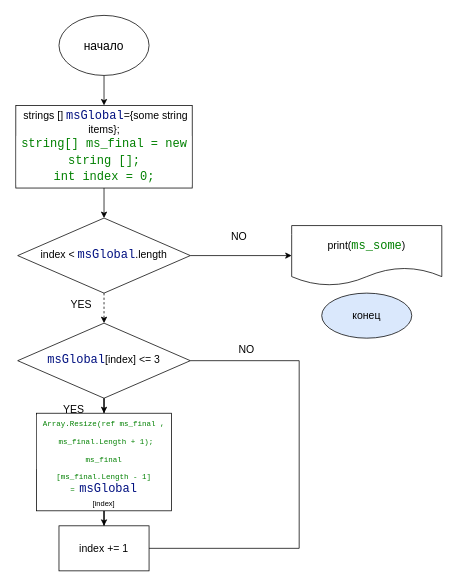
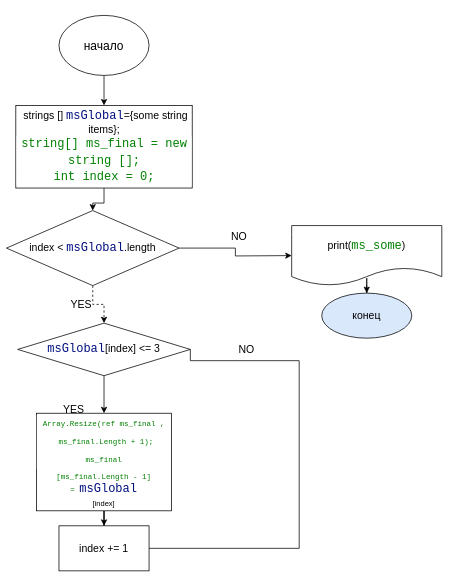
  <mxCell id="0" />
  <mxCell id="1" parent="0" />
  <mxCell id="2" value="" style="edgeStyle=orthogonalEdgeStyle;rounded=0;orthogonalLoop=1;jettySize=auto;html=1;fontSize=14;" parent="1" source="3" target="5" edge="1"><mxGeometry relative="1" as="geometry" /></mxCell>
  <mxCell id="3" value="&lt;font size=&quot;3&quot;&gt;начало&lt;/font&gt;" style="ellipse;whiteSpace=wrap;html=1;fontSize=6;" parent="1" vertex="1"><mxGeometry x="78" y="20" width="120" height="80" as="geometry" /></mxCell>
  <mxCell id="4" value="" style="edgeStyle=orthogonalEdgeStyle;rounded=0;orthogonalLoop=1;jettySize=auto;html=1;fontSize=14;" parent="1" source="5" target="8" edge="1"><mxGeometry relative="1" as="geometry" /></mxCell>
  <mxCell id="5" value="&amp;nbsp;strings []&amp;nbsp;&lt;span style=&quot;color: rgb(0, 16, 128); background-color: rgb(255, 255, 255); font-family: Consolas, &amp;quot;Courier New&amp;quot;, monospace; font-size: 16px;&quot;&gt;msGlobal&lt;/span&gt;&lt;span style=&quot;background-color: initial;&quot;&gt;={some string items};&lt;/span&gt;&lt;br&gt;&lt;div style=&quot;background-color: rgb(255, 255, 255); font-family: Consolas, &amp;quot;Courier New&amp;quot;, monospace; font-size: 16px; line-height: 22px;&quot;&gt;&lt;span style=&quot;color: #008000;&quot;&gt;string[] ms_final = new string [];&lt;/span&gt;&lt;/div&gt;&lt;div style=&quot;background-color: rgb(255, 255, 255); font-family: Consolas, &amp;quot;Courier New&amp;quot;, monospace; font-size: 16px; line-height: 22px;&quot;&gt;&lt;span style=&quot;color: #008000;&quot;&gt;int index = 0;&lt;/span&gt;&lt;/div&gt;" style="whiteSpace=wrap;html=1;fontSize=14;" parent="1" vertex="1"><mxGeometry x="20.5" y="140" width="235" height="110" as="geometry" /></mxCell>
  <mxCell id="6" value="" style="edgeStyle=orthogonalEdgeStyle;rounded=0;orthogonalLoop=1;jettySize=auto;html=1;fontSize=14;dashed=1;" parent="1" source="8" target="11" edge="1"><mxGeometry relative="1" as="geometry" /></mxCell>
  <mxCell id="7" value="" style="edgeStyle=orthogonalEdgeStyle;rounded=0;orthogonalLoop=1;jettySize=auto;html=1;fontSize=14;" parent="1" source="8" edge="1"><mxGeometry relative="1" as="geometry"><mxPoint x="388" y="340" as="targetPoint" /></mxGeometry></mxCell>
- <mxCell id="8" value="index &amp;lt;&amp;nbsp;&lt;span style=&quot;color: rgb(0, 16, 128); font-family: Consolas, &amp;quot;Courier New&amp;quot;, monospace; font-size: 16px; background-color: rgb(255, 255, 255);&quot;&gt;msGlobal&lt;/span&gt;.length" style="rhombus;whiteSpace=wrap;html=1;fontSize=14;" parent="1" vertex="1"><mxGeometry x="23" y="290" width="230" height="100" as="geometry" /></mxCell>
+ <mxCell id="8" value="index &amp;lt;&amp;nbsp;&lt;span style=&quot;color: rgb(0, 16, 128); font-family: Consolas, &amp;quot;Courier New&amp;quot;, monospace; font-size: 16px; background-color: rgb(255, 255, 255);&quot;&gt;msGlobal&lt;/span&gt;.length" style="rhombus;whiteSpace=wrap;html=1;fontSize=14;" parent="1" vertex="1"><mxGeometry x="8" y="280" width="230" height="100" as="geometry" /></mxCell>
  <mxCell id="9" value="" style="edgeStyle=orthogonalEdgeStyle;rounded=0;orthogonalLoop=1;jettySize=auto;html=1;fontSize=14;" parent="1" source="11" target="13" edge="1"><mxGeometry relative="1" as="geometry" /></mxCell>
  <mxCell id="10" value="" style="edgeStyle=orthogonalEdgeStyle;rounded=0;orthogonalLoop=1;jettySize=auto;html=1;fontSize=14;entryX=1;entryY=0.5;entryDx=0;entryDy=0;exitX=1;exitY=0.5;exitDx=0;exitDy=0;endArrow=none;" parent="1" source="11" target="17" edge="1"><mxGeometry relative="1" as="geometry"><mxPoint x="398" y="470" as="targetPoint" /><Array as="points"><mxPoint x="398" y="480" /><mxPoint x="398" y="730" /></Array></mxGeometry></mxCell>
- <mxCell id="11" value="&lt;span style=&quot;color: rgb(0, 16, 128); font-family: Consolas, &amp;quot;Courier New&amp;quot;, monospace; font-size: 16px; background-color: rgb(255, 255, 255);&quot;&gt;msGlobal&lt;/span&gt;[index] &amp;lt;= 3" style="rhombus;whiteSpace=wrap;html=1;fontSize=14;" parent="1" vertex="1"><mxGeometry x="23" y="430" width="230" height="100" as="geometry" /></mxCell>
+ <mxCell id="11" value="&lt;span style=&quot;color: rgb(0, 16, 128); font-family: Consolas, &amp;quot;Courier New&amp;quot;, monospace; font-size: 16px; background-color: rgb(255, 255, 255);&quot;&gt;msGlobal&lt;/span&gt;[index] &amp;lt;= 3" style="rhombus;whiteSpace=wrap;html=1;fontSize=14;" parent="1" vertex="1"><mxGeometry x="23" y="430" width="230" height="70" as="geometry" /></mxCell>
  <mxCell id="12" value="" style="edgeStyle=orthogonalEdgeStyle;rounded=0;orthogonalLoop=1;jettySize=auto;html=1;fontSize=14;" parent="1" source="13" target="17" edge="1"><mxGeometry relative="1" as="geometry" /></mxCell>
  <mxCell id="13" value="&lt;div style=&quot;background-color: rgb(255, 255, 255); font-family: Consolas, &amp;quot;Courier New&amp;quot;, monospace; line-height: 22px;&quot;&gt;&lt;font style=&quot;font-size: 10px;&quot;&gt;&lt;span style=&quot;color: rgb(0, 128, 0);&quot;&gt;Array.Resize&lt;/span&gt;&lt;/font&gt;&lt;span style=&quot;font-size: 10px; color: rgb(0, 128, 0);&quot;&gt;(ref&amp;nbsp;&lt;/span&gt;&lt;span style=&quot;font-size: 10px; color: rgb(0, 128, 0);&quot;&gt;ms_final&amp;nbsp;&lt;/span&gt;&lt;span style=&quot;font-size: 10px; color: rgb(0, 128, 0);&quot;&gt;,&lt;/span&gt;&lt;/div&gt;&lt;div style=&quot;background-color: rgb(255, 255, 255); font-family: Consolas, &amp;quot;Courier New&amp;quot;, monospace; line-height: 22px;&quot;&gt;&lt;font style=&quot;font-size: 10px;&quot;&gt;&lt;span style=&quot;color: rgb(0, 128, 0);&quot;&gt;&amp;nbsp;&lt;/span&gt;&lt;span style=&quot;color: rgb(0, 128, 0);&quot;&gt;ms_final&lt;/span&gt;&lt;span style=&quot;color: rgb(0, 128, 0);&quot;&gt;.Length + 1);&lt;/span&gt;&lt;/font&gt;&lt;/div&gt;&lt;div style=&quot;background-color: rgb(255, 255, 255); font-family: Consolas, &amp;quot;Courier New&amp;quot;, monospace; line-height: 22px;&quot;&gt;&lt;font style=&quot;font-size: 10px;&quot;&gt;&lt;span style=&quot;color: rgb(0, 128, 0);&quot;&gt;ms_final&lt;/span&gt;&lt;/font&gt;&lt;/div&gt;&lt;span style=&quot;color: rgb(0, 128, 0); font-family: Consolas, &amp;quot;Courier New&amp;quot;, monospace; font-size: 10px; background-color: rgb(255, 255, 255);&quot;&gt;[ms_final.&lt;/span&gt;&lt;span style=&quot;color: rgb(0, 128, 0); font-family: Consolas, &amp;quot;Courier New&amp;quot;, monospace; font-size: 10px; background-color: rgb(255, 255, 255);&quot;&gt;Length - 1&lt;/span&gt;&lt;span style=&quot;color: rgb(0, 128, 0); font-size: 10px; background-color: rgb(255, 255, 255); font-family: Consolas, &amp;quot;Courier New&amp;quot;, monospace;&quot;&gt;] &lt;/span&gt;&lt;font style=&quot;font-size: 10px;&quot;&gt;&lt;span style=&quot;color: rgb(0, 128, 0); background-color: rgb(255, 255, 255); font-family: Consolas, &amp;quot;Courier New&amp;quot;, monospace;&quot;&gt;=&amp;nbsp;&lt;/span&gt;&lt;span style=&quot;color: rgb(0, 16, 128); font-family: Consolas, &amp;quot;Courier New&amp;quot;, monospace; font-size: 16px; background-color: rgb(255, 255, 255);&quot;&gt;msGlobal&lt;/span&gt;&lt;span style=&quot;color: rgb(0, 128, 0); background-color: rgb(255, 255, 255); font-family: Consolas, &amp;quot;Courier New&amp;quot;, monospace;&quot;&gt;&lt;br&gt;&lt;/span&gt;[index]&lt;/font&gt;&lt;span style=&quot;color: rgb(0, 128, 0); font-family: Consolas, &amp;quot;Courier New&amp;quot;, monospace; font-size: 10px; background-color: rgb(255, 255, 255);&quot;&gt;&lt;br&gt;&lt;/span&gt;" style="whiteSpace=wrap;html=1;fontSize=14;" parent="1" vertex="1"><mxGeometry x="48" y="550" width="180" height="130" as="geometry" /></mxCell>
  <mxCell id="14" value="YES" style="text;html=1;strokeColor=none;fillColor=none;align=center;verticalAlign=middle;whiteSpace=wrap;rounded=0;fontSize=14;" parent="1" vertex="1"><mxGeometry x="68" y="530" width="60" height="30" as="geometry" /></mxCell>
  <mxCell id="15" value="YES" style="text;html=1;strokeColor=none;fillColor=none;align=center;verticalAlign=middle;whiteSpace=wrap;rounded=0;fontSize=14;" parent="1" vertex="1"><mxGeometry x="78" y="390" width="60" height="30" as="geometry" /></mxCell>
  <mxCell id="16" value="NO" style="text;html=1;strokeColor=none;fillColor=none;align=center;verticalAlign=middle;whiteSpace=wrap;rounded=0;fontSize=14;" parent="1" vertex="1"><mxGeometry x="298" y="450" width="60" height="30" as="geometry" /></mxCell>
  <mxCell id="17" value="index += 1" style="whiteSpace=wrap;html=1;fontSize=14;" parent="1" vertex="1"><mxGeometry x="78" y="700" width="120" height="60" as="geometry" /></mxCell>
+ <mxCell id="18" value="" style="edgeStyle=orthogonalEdgeStyle;rounded=0;orthogonalLoop=1;jettySize=auto;html=1;fontSize=14;" parent="1" source="19" target="20" edge="1"><mxGeometry relative="1" as="geometry" /></mxCell>
  <mxCell id="19" value="print(&lt;span style=&quot;color: rgb(0, 128, 0); font-family: Consolas, &amp;quot;Courier New&amp;quot;, monospace; font-size: 16px; background-color: rgb(255, 255, 255);&quot;&gt;ms_some&lt;/span&gt;)" style="shape=document;whiteSpace=wrap;html=1;boundedLbl=1;fontSize=14;" parent="1" vertex="1"><mxGeometry x="388" y="300" width="200" height="80" as="geometry" /></mxCell>
  <mxCell id="20" value="конец" style="ellipse;whiteSpace=wrap;html=1;fontSize=14;fillColor=#dae8fc;" parent="1" vertex="1"><mxGeometry x="428" y="390" width="120" height="60" as="geometry" /></mxCell>
  <mxCell id="21" value="NO" style="text;html=1;strokeColor=none;fillColor=none;align=center;verticalAlign=middle;whiteSpace=wrap;rounded=0;fontSize=14;" parent="1" vertex="1"><mxGeometry x="288" y="300" width="60" height="30" as="geometry" /></mxCell>
